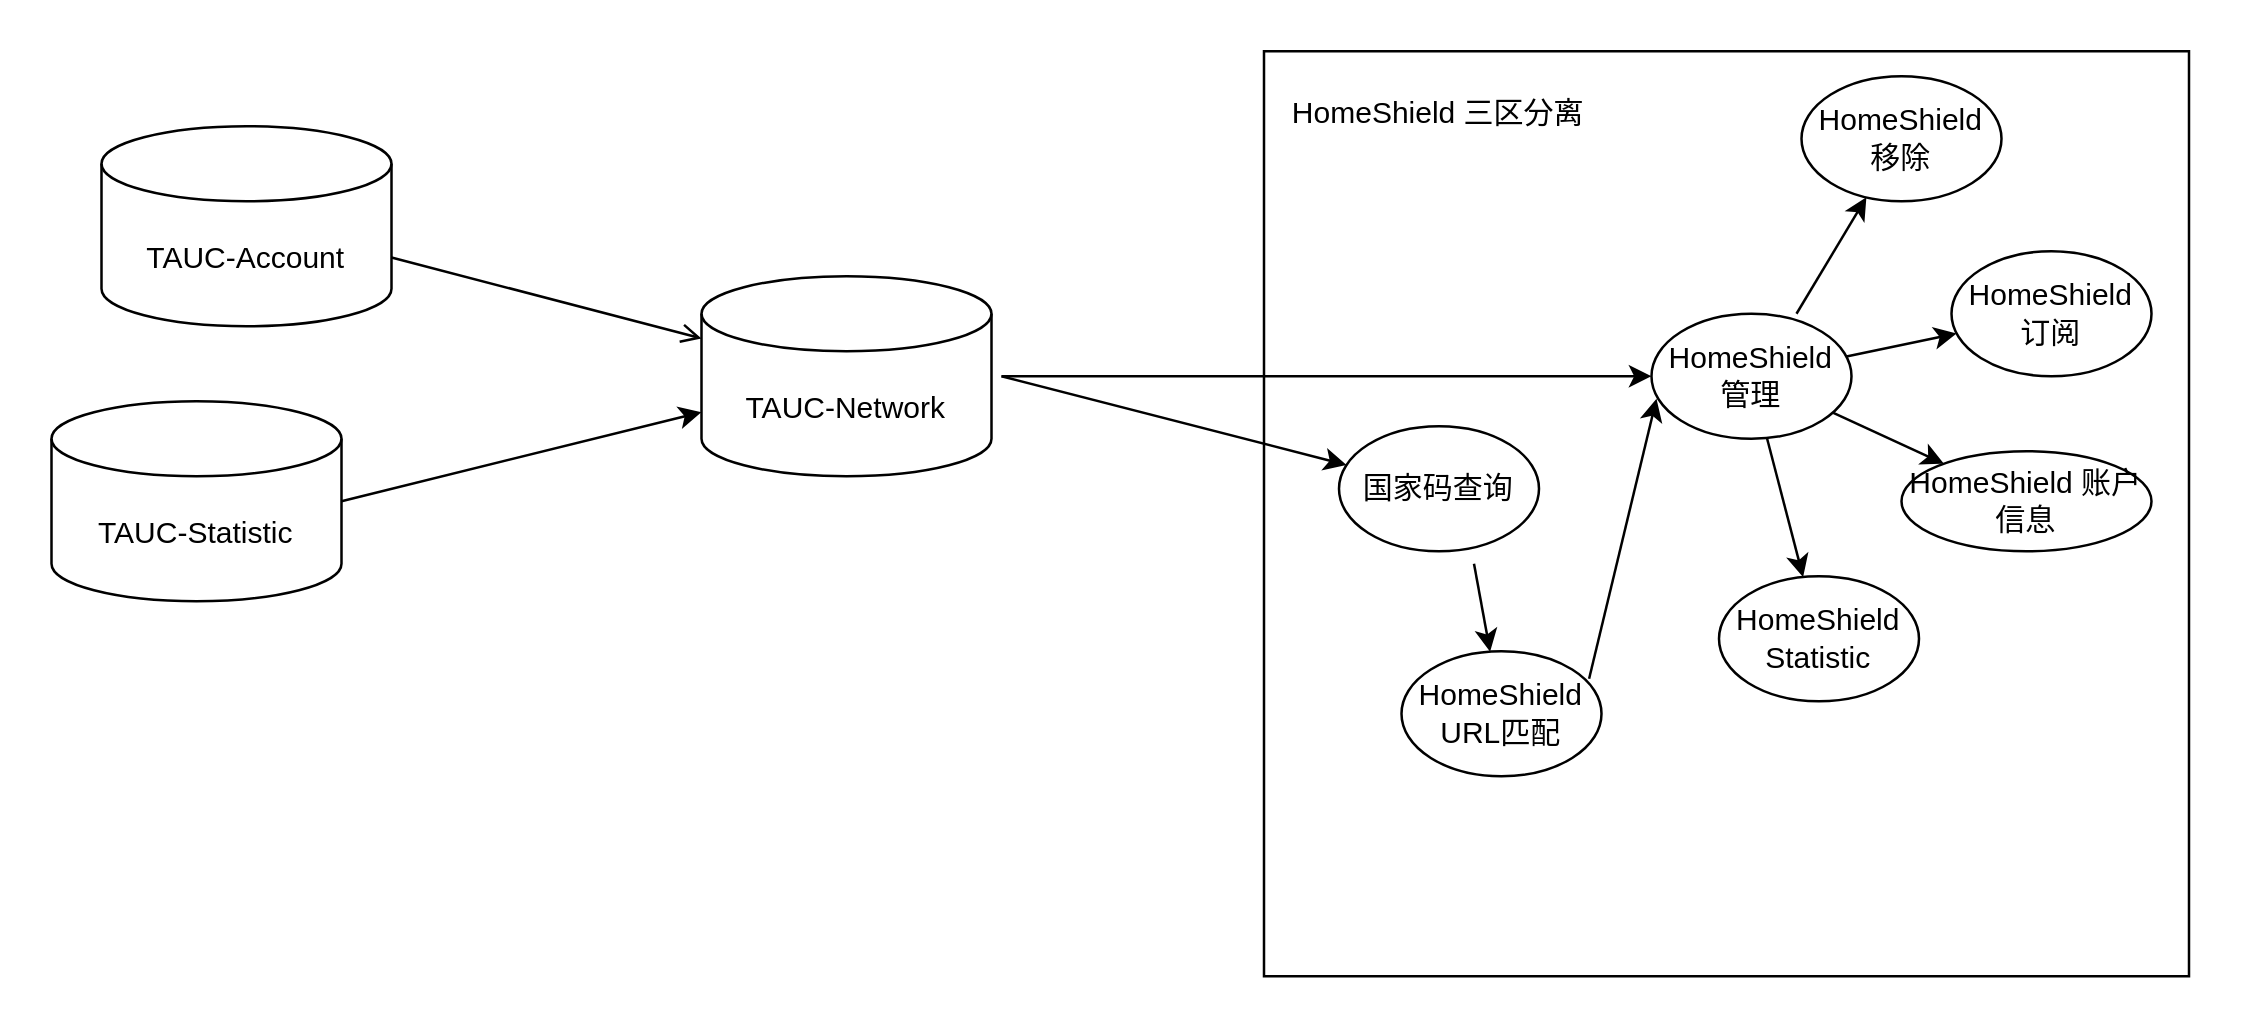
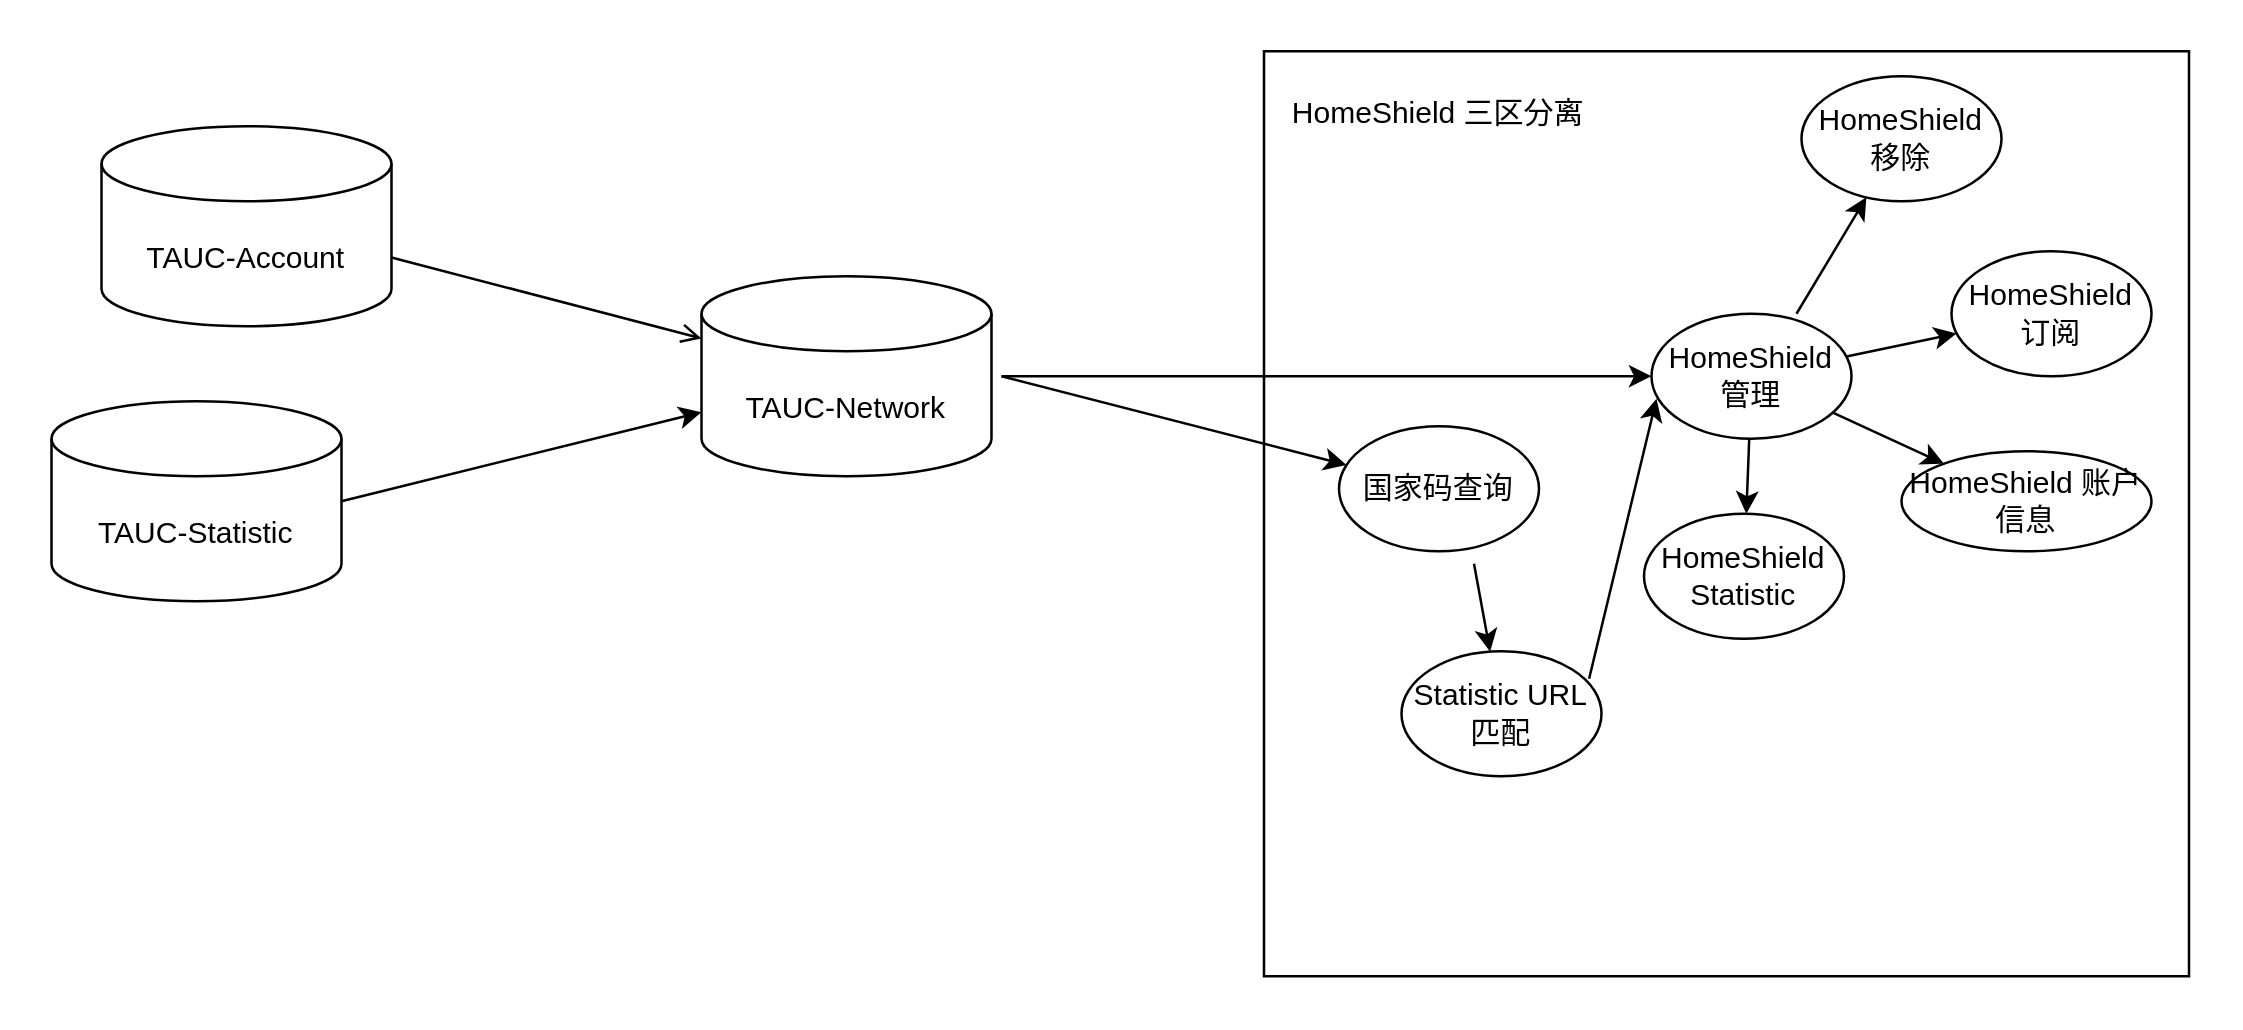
  <mxCell id="0" />
  <mxCell id="1" parent="0" />
  <mxCell id="2" value="TAUC-Account" style="shape=cylinder3;whiteSpace=wrap;html=1;boundedLbl=1;backgroundOutline=1;size=15;" vertex="1" parent="1"><mxGeometry x="40" y="50" width="116" height="80" as="geometry" /></mxCell>
  <mxCell id="3" value="TAUC-Statistic" style="shape=cylinder3;whiteSpace=wrap;html=1;boundedLbl=1;backgroundOutline=1;size=15;" vertex="1" parent="1"><mxGeometry x="20" y="160" width="116" height="80" as="geometry" /></mxCell>
  <mxCell id="4" value="" style="whiteSpace=wrap;html=1;aspect=fixed;" vertex="1" parent="1"><mxGeometry x="505" y="20" width="370" height="370" as="geometry" /></mxCell>
  <mxCell id="5" value="HomeShield 三区分离" style="text;html=1;strokeColor=none;fillColor=none;align=center;verticalAlign=middle;whiteSpace=wrap;rounded=0;" vertex="1" parent="1"><mxGeometry x="480" y="30" width="190" height="30" as="geometry" /></mxCell>
  <mxCell id="6" value="TAUC-Network" style="shape=cylinder3;whiteSpace=wrap;html=1;boundedLbl=1;backgroundOutline=1;size=15;" vertex="1" parent="1"><mxGeometry x="280" y="110" width="116" height="80" as="geometry" /></mxCell>
  <mxCell id="7" value="" style="endArrow=open;html=1;rounded=0;exitX=1;exitY=0;exitDx=0;exitDy=52.5;exitPerimeter=0;" edge="1" parent="1" source="2" target="6"><mxGeometry width="50" height="50" relative="1" as="geometry"><mxPoint x="150" y="140" as="sourcePoint" /><mxPoint x="200" y="90" as="targetPoint" /></mxGeometry></mxCell>
  <mxCell id="8" value="" style="endArrow=classic;html=1;rounded=0;" edge="1" parent="1" target="11"><mxGeometry width="50" height="50" relative="1" as="geometry"><mxPoint x="400" y="150" as="sourcePoint" /><mxPoint x="470" y="130" as="targetPoint" /></mxGeometry></mxCell>
  <mxCell id="9" value="" style="endArrow=classic;html=1;rounded=0;exitX=1;exitY=0.5;exitDx=0;exitDy=0;exitPerimeter=0;" edge="1" parent="1" source="3" target="6"><mxGeometry width="50" height="50" relative="1" as="geometry"><mxPoint x="220" y="250" as="sourcePoint" /><mxPoint x="270" y="200" as="targetPoint" /></mxGeometry></mxCell>
- <mxCell id="10" value="HomeShield URL匹配" style="ellipse;whiteSpace=wrap;html=1;" vertex="1" parent="1"><mxGeometry x="560" y="260" width="80" height="50" as="geometry" /></mxCell>
+ <mxCell id="10" value="Statistic URL匹配" style="ellipse;whiteSpace=wrap;html=1;" vertex="1" parent="1"><mxGeometry x="560" y="260" width="80" height="50" as="geometry" /></mxCell>
  <mxCell id="11" value="国家码查询" style="ellipse;whiteSpace=wrap;html=1;" vertex="1" parent="1"><mxGeometry x="535" y="170" width="80" height="50" as="geometry" /></mxCell>
  <mxCell id="12" value="HomeShield 管理" style="ellipse;whiteSpace=wrap;html=1;" vertex="1" parent="1"><mxGeometry x="660" y="125" width="80" height="50" as="geometry" /></mxCell>
  <mxCell id="13" value="" style="endArrow=classic;html=1;rounded=0;exitX=0.675;exitY=1.1;exitDx=0;exitDy=0;exitPerimeter=0;" edge="1" parent="1" source="11" target="10"><mxGeometry width="50" height="50" relative="1" as="geometry"><mxPoint x="670" y="200" as="sourcePoint" /><mxPoint x="720" y="150" as="targetPoint" /></mxGeometry></mxCell>
  <mxCell id="14" value="" style="endArrow=classic;html=1;rounded=0;exitX=0.938;exitY=0.22;exitDx=0;exitDy=0;exitPerimeter=0;entryX=0.025;entryY=0.68;entryDx=0;entryDy=0;entryPerimeter=0;" edge="1" parent="1" source="10" target="12"><mxGeometry width="50" height="50" relative="1" as="geometry"><mxPoint x="640" y="290" as="sourcePoint" /><mxPoint x="690" y="240" as="targetPoint" /></mxGeometry></mxCell>
  <mxCell id="15" value="HomeShield 订阅" style="ellipse;whiteSpace=wrap;html=1;" vertex="1" parent="1"><mxGeometry x="780" y="100" width="80" height="50" as="geometry" /></mxCell>
  <mxCell id="16" value="HomeShield 账户信息" style="ellipse;whiteSpace=wrap;html=1;" vertex="1" parent="1"><mxGeometry x="760" y="180" width="100" height="40" as="geometry" /></mxCell>
  <mxCell id="17" value="HomeShield 移除" style="ellipse;whiteSpace=wrap;html=1;" vertex="1" parent="1"><mxGeometry x="720" y="30" width="80" height="50" as="geometry" /></mxCell>
  <mxCell id="18" value="" style="endArrow=classic;html=1;rounded=0;" edge="1" parent="1" target="12"><mxGeometry width="50" height="50" relative="1" as="geometry"><mxPoint x="400" y="150" as="sourcePoint" /><mxPoint x="380" y="150" as="targetPoint" /></mxGeometry></mxCell>
- <mxCell id="19" value="HomeShield Statistic" style="ellipse;whiteSpace=wrap;html=1;" vertex="1" parent="1"><mxGeometry x="687" y="230" width="80" height="50" as="geometry" /></mxCell>
+ <mxCell id="19" value="HomeShield Statistic" style="ellipse;whiteSpace=wrap;html=1;" vertex="1" parent="1"><mxGeometry x="657" y="205" width="80" height="50" as="geometry" /></mxCell>
  <mxCell id="20" value="" style="endArrow=classic;html=1;rounded=0;exitX=0.725;exitY=0;exitDx=0;exitDy=0;exitPerimeter=0;" edge="1" parent="1" source="12" target="17"><mxGeometry width="50" height="50" relative="1" as="geometry"><mxPoint x="710" y="130" as="sourcePoint" /><mxPoint x="760" y="80" as="targetPoint" /></mxGeometry></mxCell>
  <mxCell id="21" value="" style="endArrow=classic;html=1;rounded=0;" edge="1" parent="1" source="12" target="15"><mxGeometry width="50" height="50" relative="1" as="geometry"><mxPoint x="760" y="140" as="sourcePoint" /><mxPoint x="810" y="90" as="targetPoint" /></mxGeometry></mxCell>
  <mxCell id="22" value="" style="endArrow=classic;html=1;rounded=0;" edge="1" parent="1" source="12" target="16"><mxGeometry width="50" height="50" relative="1" as="geometry"><mxPoint x="748" y="152" as="sourcePoint" /><mxPoint x="792" y="143" as="targetPoint" /></mxGeometry></mxCell>
  <mxCell id="23" value="" style="endArrow=classic;html=1;rounded=0;" edge="1" parent="1" source="12" target="19"><mxGeometry width="50" height="50" relative="1" as="geometry"><mxPoint x="758" y="162" as="sourcePoint" /><mxPoint x="802" y="153" as="targetPoint" /></mxGeometry></mxCell>
